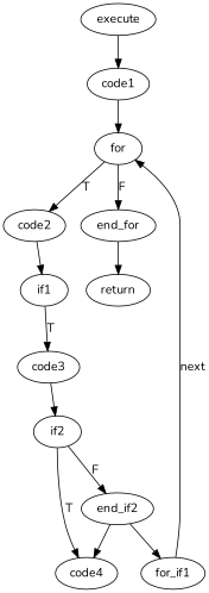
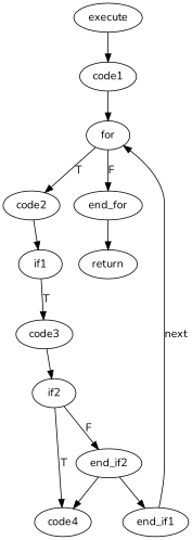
  digraph {
    fontname=Nunito
    node [fontname=Nunito]
    edge [fontname=Nunito]
    execute
    code1
    for
    code2
    end_for
    if1
    return
    code3
    if2
-   end_if1 [label=for_if1]
+   end_if1
    code4
    end_if2
    execute -> code1
    code1 -> for
    for -> code2 [label=T]
    for -> end_for [label=F]
    code2 -> if1
    end_for -> return
    if1 -> code3 [label=T]
    code3 -> if2
    if2 -> code4 [label=T]
    if2 -> end_if2 [label=F]
    end_if1 -> for [label=next]
    end_if2 -> end_if1
    end_if2 -> code4
  }
